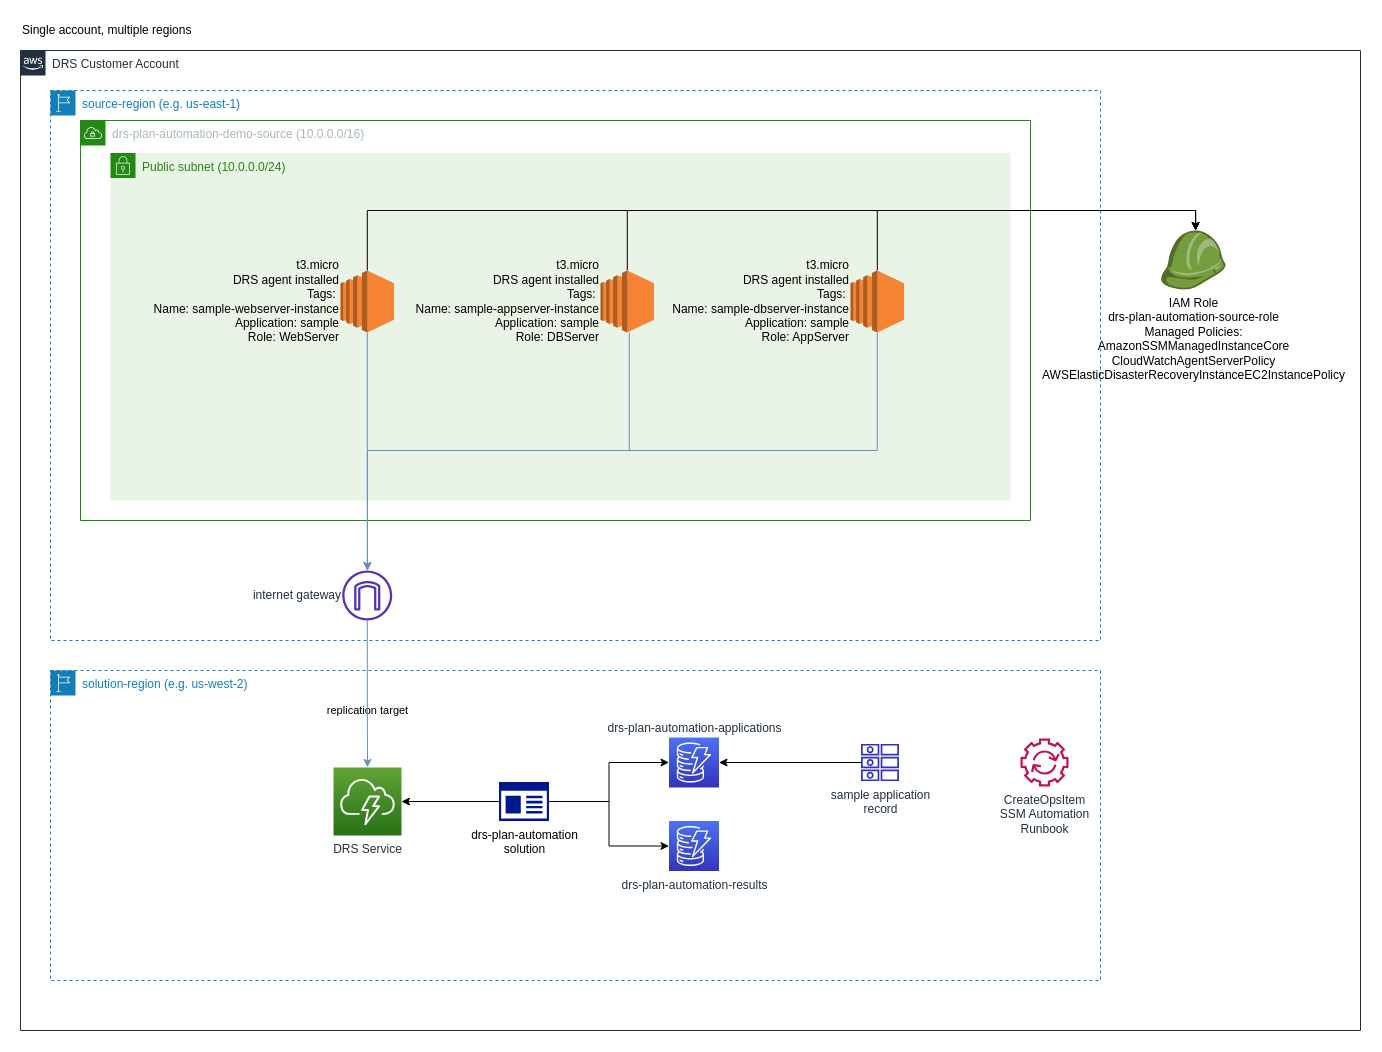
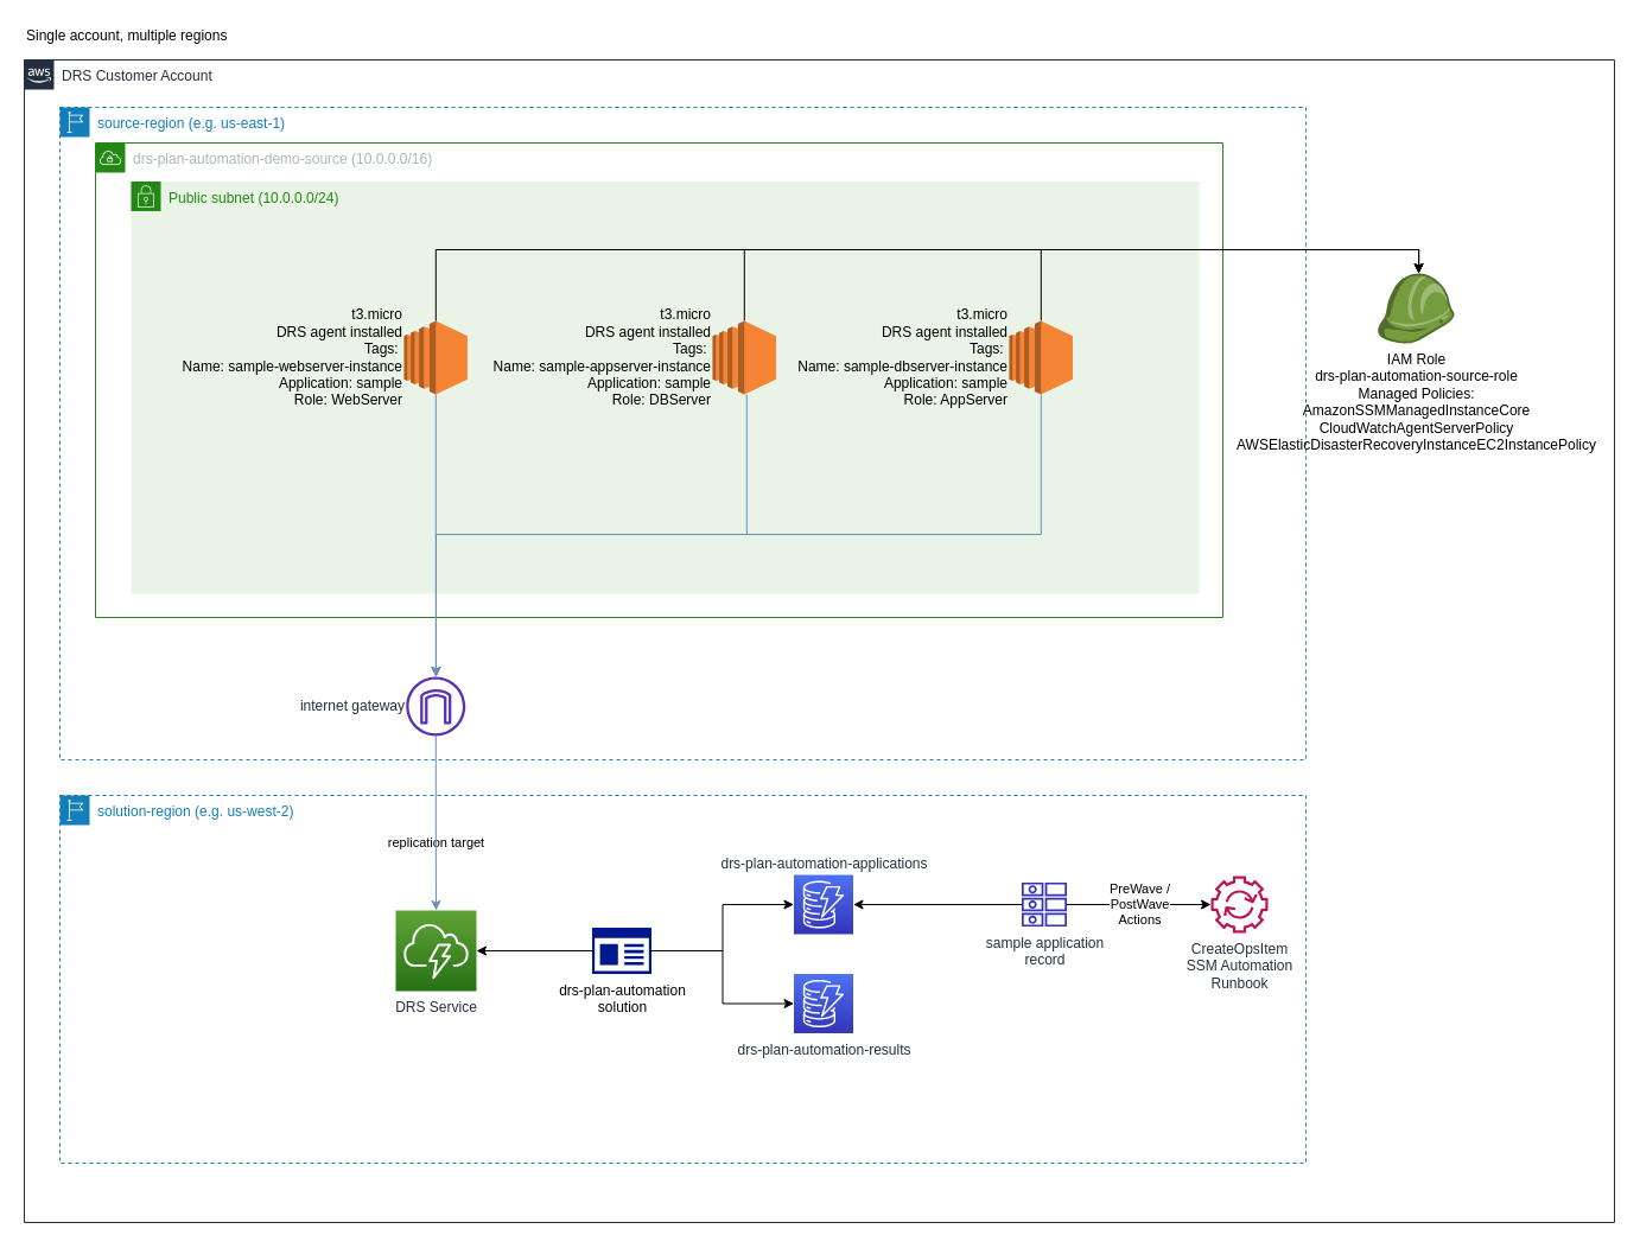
  <mxCell id="0" />
  <mxCell id="1" value="Account" parent="0" />
  <mxCell id="2" value="DRS Customer Account" style="points=[[0,0],[0.25,0],[0.5,0],[0.75,0],[1,0],[1,0.25],[1,0.5],[1,0.75],[1,1],[0.75,1],[0.5,1],[0.25,1],[0,1],[0,0.75],[0,0.5],[0,0.25]];outlineConnect=0;gradientColor=none;html=1;whiteSpace=wrap;fontSize=12;fontStyle=0;shape=mxgraph.aws4.group;grIcon=mxgraph.aws4.group_aws_cloud_alt;strokeColor=#232F3E;fillColor=none;verticalAlign=top;align=left;spacingLeft=30;fontColor=#232F3E;dashed=0;" parent="1" vertex="1"><mxGeometry x="20" y="50" width="1340" height="980" as="geometry" /></mxCell>
  <mxCell id="3" value="source-region (e.g. us-east-1)" style="points=[[0,0],[0.25,0],[0.5,0],[0.75,0],[1,0],[1,0.25],[1,0.5],[1,0.75],[1,1],[0.75,1],[0.5,1],[0.25,1],[0,1],[0,0.75],[0,0.5],[0,0.25]];outlineConnect=0;gradientColor=none;html=1;whiteSpace=wrap;fontSize=12;fontStyle=0;shape=mxgraph.aws4.group;grIcon=mxgraph.aws4.group_region;strokeColor=#147EBA;fillColor=none;verticalAlign=top;align=left;spacingLeft=30;fontColor=#147EBA;dashed=1;" parent="1" vertex="1"><mxGeometry x="50" y="90" width="1050" height="550" as="geometry" /></mxCell>
  <mxCell id="4" value="Region" parent="0" />
  <mxCell id="5" value="drs-plan-automation-demo-source (10.0.0.0/16)" style="points=[[0,0],[0.25,0],[0.5,0],[0.75,0],[1,0],[1,0.25],[1,0.5],[1,0.75],[1,1],[0.75,1],[0.5,1],[0.25,1],[0,1],[0,0.75],[0,0.5],[0,0.25]];outlineConnect=0;gradientColor=none;html=1;whiteSpace=wrap;fontSize=12;fontStyle=0;shape=mxgraph.aws4.group;grIcon=mxgraph.aws4.group_vpc;strokeColor=#248814;fillColor=none;verticalAlign=top;align=left;spacingLeft=30;fontColor=#AAB7B8;dashed=0;" vertex="1" parent="4"><mxGeometry x="80" y="120" width="950" height="400" as="geometry" /></mxCell>
  <mxCell id="6" value="solution-region (e.g. us-west-2)" style="points=[[0,0],[0.25,0],[0.5,0],[0.75,0],[1,0],[1,0.25],[1,0.5],[1,0.75],[1,1],[0.75,1],[0.5,1],[0.25,1],[0,1],[0,0.75],[0,0.5],[0,0.25]];outlineConnect=0;gradientColor=none;html=1;whiteSpace=wrap;fontSize=12;fontStyle=0;shape=mxgraph.aws4.group;grIcon=mxgraph.aws4.group_region;strokeColor=#147EBA;fillColor=none;verticalAlign=top;align=left;spacingLeft=30;fontColor=#147EBA;dashed=1;" parent="4" vertex="1"><mxGeometry x="50" y="670" width="1050" height="310" as="geometry" /></mxCell>
  <mxCell id="7" value="DRS Service" style="points=[[0,0,0],[0.25,0,0],[0.5,0,0],[0.75,0,0],[1,0,0],[0,1,0],[0.25,1,0],[0.5,1,0],[0.75,1,0],[1,1,0],[0,0.25,0],[0,0.5,0],[0,0.75,0],[1,0.25,0],[1,0.5,0],[1,0.75,0]];outlineConnect=0;fontColor=#232F3E;gradientColor=#60A337;gradientDirection=north;fillColor=#277116;strokeColor=#ffffff;dashed=0;verticalLabelPosition=bottom;verticalAlign=top;align=center;html=1;fontSize=12;fontStyle=0;aspect=fixed;shape=mxgraph.aws4.resourceIcon;resIcon=mxgraph.aws4.cloudendure_disaster_recovery;" parent="4" vertex="1"><mxGeometry x="333" y="767" width="68" height="68" as="geometry" /></mxCell>
  <mxCell id="8" value="IAM Role&lt;br&gt;drs-plan-automation-source-role&lt;br&gt;Managed Policies:&lt;br&gt;AmazonSSMManagedInstanceCore&lt;br&gt;CloudWatchAgentServerPolicy&lt;br&gt;AWSElasticDisasterRecoveryInstanceEC2InstancePolicy&lt;br&gt;" style="outlineConnect=0;dashed=0;verticalLabelPosition=bottom;verticalAlign=top;align=center;html=1;shape=mxgraph.aws3.role;fillColor=#759C3E;gradientColor=none;" parent="4" vertex="1"><mxGeometry x="1160" y="230" width="65" height="59" as="geometry" /></mxCell>
  <mxCell id="9" value="Single account, multiple regions" style="text;html=1;strokeColor=none;fillColor=none;align=left;verticalAlign=middle;whiteSpace=wrap;rounded=0;" parent="4" vertex="1"><mxGeometry x="20" y="20" width="260" height="20" as="geometry" /></mxCell>
  <mxCell id="10" value="Public subnet (10.0.0.0/24)" style="points=[[0,0],[0.25,0],[0.5,0],[0.75,0],[1,0],[1,0.25],[1,0.5],[1,0.75],[1,1],[0.75,1],[0.5,1],[0.25,1],[0,1],[0,0.75],[0,0.5],[0,0.25]];outlineConnect=0;gradientColor=none;html=1;whiteSpace=wrap;fontSize=12;fontStyle=0;shape=mxgraph.aws4.group;grIcon=mxgraph.aws4.group_security_group;grStroke=0;strokeColor=#248814;fillColor=#E9F3E6;verticalAlign=top;align=left;spacingLeft=30;fontColor=#248814;dashed=0;" vertex="1" parent="4"><mxGeometry x="110" y="152.5" width="900" height="347.5" as="geometry" /></mxCell>
  <mxCell id="11" value="replication target" style="edgeStyle=orthogonalEdgeStyle;rounded=0;orthogonalLoop=1;jettySize=auto;html=1;fillColor=#dae8fc;strokeColor=#6c8ebf;" edge="1" parent="4" source="12" target="25"><mxGeometry x="1" y="140" relative="1" as="geometry"><Array as="points"><mxPoint x="367" y="530" /><mxPoint x="367" y="530" /></Array><mxPoint x="-140" y="140" as="offset" /></mxGeometry></mxCell>
  <mxCell id="12" value="t3.micro&lt;br&gt;DRS agent installed&lt;br&gt;Tags:&amp;nbsp; &lt;br&gt;Name: sample-webserver-instance&lt;br&gt;Application: sample&lt;br&gt;Role: WebServer" style="outlineConnect=0;dashed=0;verticalLabelPosition=middle;verticalAlign=middle;align=right;html=1;shape=mxgraph.aws3.ec2;fillColor=#F58534;gradientColor=none;labelPosition=left;" vertex="1" parent="4"><mxGeometry x="340" y="270" width="53.5" height="62" as="geometry" /></mxCell>
  <mxCell id="13" style="edgeStyle=orthogonalEdgeStyle;rounded=0;orthogonalLoop=1;jettySize=auto;html=1;entryX=0.54;entryY=0;entryDx=0;entryDy=0;entryPerimeter=0;" edge="1" parent="4" source="15" target="8"><mxGeometry relative="1" as="geometry"><Array as="points"><mxPoint x="877" y="210" /><mxPoint x="1195" y="210" /></Array></mxGeometry></mxCell>
  <mxCell id="14" style="edgeStyle=orthogonalEdgeStyle;rounded=0;orthogonalLoop=1;jettySize=auto;html=1;fillColor=#dae8fc;strokeColor=#6c8ebf;" edge="1" parent="4" source="15" target="25"><mxGeometry relative="1" as="geometry"><Array as="points"><mxPoint x="877" y="450" /><mxPoint x="367" y="450" /></Array></mxGeometry></mxCell>
  <mxCell id="15" value="t3.micro&lt;br&gt;DRS agent installed&lt;br&gt;Tags:&amp;nbsp; &lt;br&gt;Name: sample-dbserver-instance&lt;br&gt;Application: sample&lt;br&gt;Role: AppServer" style="outlineConnect=0;dashed=0;verticalLabelPosition=middle;verticalAlign=middle;align=right;html=1;shape=mxgraph.aws3.ec2;fillColor=#F58534;gradientColor=none;labelPosition=left;" vertex="1" parent="4"><mxGeometry x="850" y="270" width="53.5" height="62" as="geometry" /></mxCell>
  <mxCell id="16" style="edgeStyle=orthogonalEdgeStyle;rounded=0;orthogonalLoop=1;jettySize=auto;html=1;entryX=0.54;entryY=0;entryDx=0;entryDy=0;entryPerimeter=0;" edge="1" parent="4" source="18" target="8"><mxGeometry relative="1" as="geometry"><Array as="points"><mxPoint x="627" y="210" /><mxPoint x="1195" y="210" /></Array></mxGeometry></mxCell>
  <mxCell id="17" style="edgeStyle=orthogonalEdgeStyle;rounded=0;orthogonalLoop=1;jettySize=auto;html=1;fillColor=#dae8fc;strokeColor=#6c8ebf;" edge="1" parent="4" target="25"><mxGeometry relative="1" as="geometry"><mxPoint x="628.8" y="620" as="targetPoint" /><mxPoint x="628.8" y="332" as="sourcePoint" /><Array as="points"><mxPoint x="629" y="450" /><mxPoint x="367" y="450" /></Array></mxGeometry></mxCell>
  <mxCell id="18" value="t3.micro&lt;br&gt;DRS agent installed&lt;br&gt;Tags:&amp;nbsp; &lt;br&gt;Name: sample-appserver-instance&lt;br&gt;Application: sample&lt;br&gt;Role: DBServer" style="outlineConnect=0;dashed=0;verticalLabelPosition=middle;verticalAlign=middle;align=right;html=1;shape=mxgraph.aws3.ec2;fillColor=#F58534;gradientColor=none;labelPosition=left;" vertex="1" parent="4"><mxGeometry x="600" y="270" width="53.5" height="62" as="geometry" /></mxCell>
  <mxCell id="19" style="edgeStyle=orthogonalEdgeStyle;rounded=0;orthogonalLoop=1;jettySize=auto;html=1;entryX=0.54;entryY=0;entryDx=0;entryDy=0;entryPerimeter=0;" edge="1" parent="4" source="12" target="8"><mxGeometry relative="1" as="geometry"><Array as="points"><mxPoint x="367" y="210" /><mxPoint x="1195" y="210" /></Array></mxGeometry></mxCell>
  <mxCell id="20" style="edgeStyle=orthogonalEdgeStyle;rounded=0;orthogonalLoop=1;jettySize=auto;html=1;" edge="1" parent="4" source="23" target="7"><mxGeometry relative="1" as="geometry" /></mxCell>
  <mxCell id="21" style="edgeStyle=orthogonalEdgeStyle;rounded=0;orthogonalLoop=1;jettySize=auto;html=1;" edge="1" parent="4" source="23" target="26"><mxGeometry relative="1" as="geometry" /></mxCell>
  <mxCell id="22" style="edgeStyle=orthogonalEdgeStyle;rounded=0;orthogonalLoop=1;jettySize=auto;html=1;" edge="1" parent="4" source="23" target="27"><mxGeometry relative="1" as="geometry" /></mxCell>
  <mxCell id="23" value="drs-plan-automation&lt;br&gt;solution" style="aspect=fixed;pointerEvents=1;shadow=0;dashed=0;html=1;strokeColor=none;labelPosition=center;verticalLabelPosition=bottom;verticalAlign=top;align=center;fillColor=#00188D;shape=mxgraph.mscae.enterprise.app_generic" vertex="1" parent="4"><mxGeometry x="498.5" y="781.5" width="50" height="39" as="geometry" /></mxCell>
  <mxCell id="24" style="edgeStyle=orthogonalEdgeStyle;rounded=0;orthogonalLoop=1;jettySize=auto;html=1;fillColor=#dae8fc;strokeColor=#6c8ebf;" edge="1" parent="4" source="25" target="7"><mxGeometry relative="1" as="geometry" /></mxCell>
  <mxCell id="25" value="internet gateway" style="outlineConnect=0;fontColor=#232F3E;gradientColor=none;fillColor=#5A30B5;strokeColor=none;dashed=0;verticalLabelPosition=middle;verticalAlign=middle;align=right;html=1;fontSize=12;fontStyle=0;aspect=fixed;pointerEvents=1;shape=mxgraph.aws4.internet_gateway;labelPosition=left;" vertex="1" parent="4"><mxGeometry x="341.75" y="570" width="50" height="50" as="geometry" /></mxCell>
  <mxCell id="26" value="drs-plan-automation-applications" style="points=[[0,0,0],[0.25,0,0],[0.5,0,0],[0.75,0,0],[1,0,0],[0,1,0],[0.25,1,0],[0.5,1,0],[0.75,1,0],[1,1,0],[0,0.25,0],[0,0.5,0],[0,0.75,0],[1,0.25,0],[1,0.5,0],[1,0.75,0]];outlineConnect=0;fontColor=#232F3E;gradientColor=#4D72F3;gradientDirection=north;fillColor=#3334B9;strokeColor=#ffffff;dashed=0;verticalLabelPosition=top;verticalAlign=bottom;align=center;html=1;fontSize=12;fontStyle=0;aspect=fixed;shape=mxgraph.aws4.resourceIcon;resIcon=mxgraph.aws4.dynamodb;labelPosition=center;" vertex="1" parent="4"><mxGeometry x="668.5" y="737" width="50" height="50" as="geometry" /></mxCell>
  <mxCell id="27" value="drs-plan-automation-results" style="points=[[0,0,0],[0.25,0,0],[0.5,0,0],[0.75,0,0],[1,0,0],[0,1,0],[0.25,1,0],[0.5,1,0],[0.75,1,0],[1,1,0],[0,0.25,0],[0,0.5,0],[0,0.75,0],[1,0.25,0],[1,0.5,0],[1,0.75,0]];outlineConnect=0;fontColor=#232F3E;gradientColor=#4D72F3;gradientDirection=north;fillColor=#3334B9;strokeColor=#ffffff;dashed=0;verticalLabelPosition=bottom;verticalAlign=top;align=center;html=1;fontSize=12;fontStyle=0;aspect=fixed;shape=mxgraph.aws4.resourceIcon;resIcon=mxgraph.aws4.dynamodb;" vertex="1" parent="4"><mxGeometry x="668.5" y="820.5" width="50" height="50" as="geometry" /></mxCell>
  <mxCell id="28" style="edgeStyle=orthogonalEdgeStyle;rounded=0;orthogonalLoop=1;jettySize=auto;html=1;" edge="1" parent="4" source="30" target="26"><mxGeometry relative="1" as="geometry" /></mxCell>
+ <mxCell id="29" value="PreWave /&lt;br&gt;PostWave&lt;br&gt;Actions" style="edgeStyle=orthogonalEdgeStyle;rounded=0;orthogonalLoop=1;jettySize=auto;html=1;" edge="1" parent="4" source="30" target="31"><mxGeometry relative="1" as="geometry" /></mxCell>
  <mxCell id="30" value="sample application &lt;br&gt;record" style="outlineConnect=0;fontColor=#232F3E;gradientColor=none;fillColor=#3334B9;strokeColor=none;dashed=0;verticalLabelPosition=bottom;verticalAlign=top;align=center;html=1;fontSize=12;fontStyle=0;aspect=fixed;pointerEvents=1;shape=mxgraph.aws4.attributes;" vertex="1" parent="4"><mxGeometry x="860.5" y="743" width="38" height="38" as="geometry" /></mxCell>
  <mxCell id="31" value="CreateOpsItem&lt;br&gt;SSM Automation&lt;br&gt;Runbook" style="outlineConnect=0;fontColor=#232F3E;gradientColor=none;fillColor=#BC1356;strokeColor=none;dashed=0;verticalLabelPosition=bottom;verticalAlign=top;align=center;html=1;fontSize=12;fontStyle=0;aspect=fixed;pointerEvents=1;shape=mxgraph.aws4.automation;" vertex="1" parent="4"><mxGeometry x="1020" y="738" width="48" height="48" as="geometry" /></mxCell>
